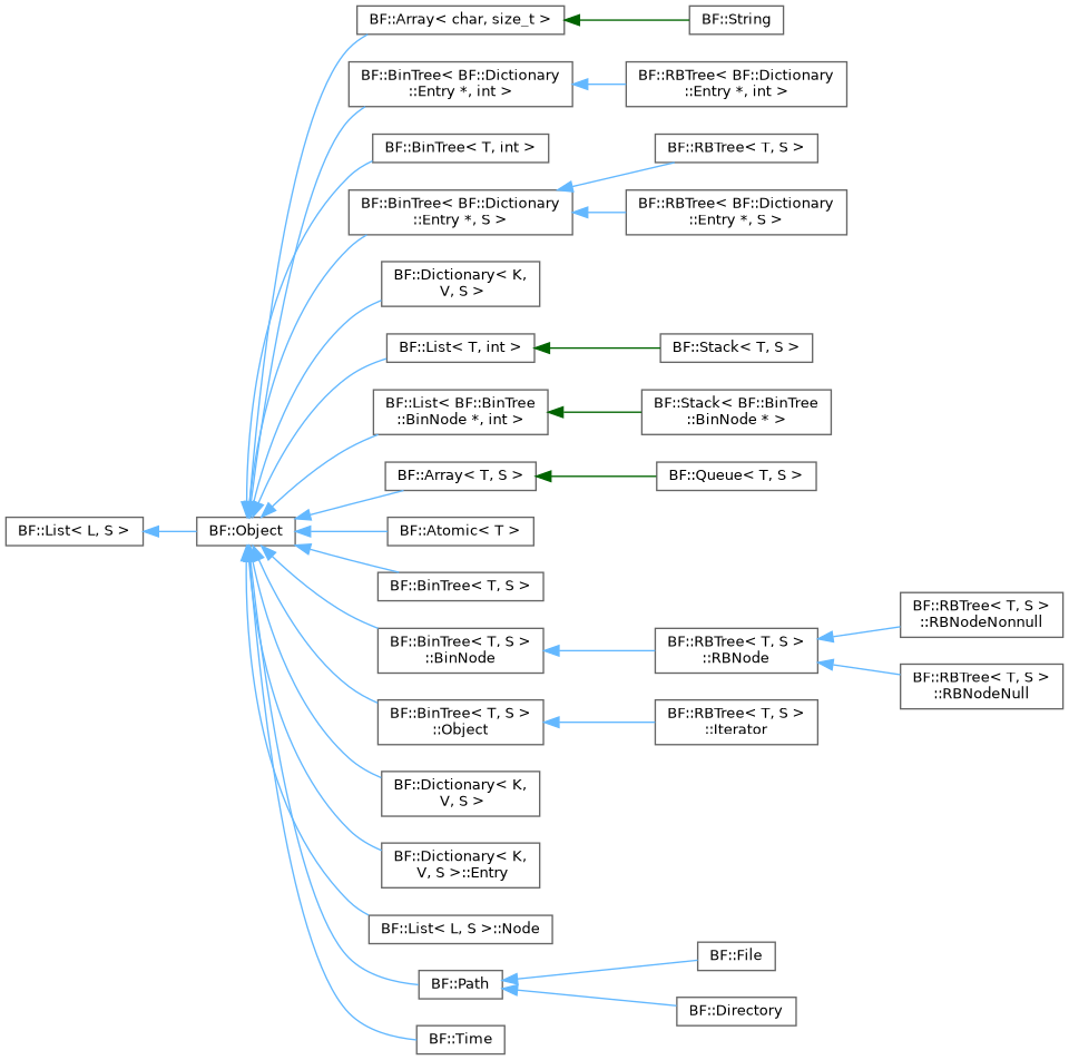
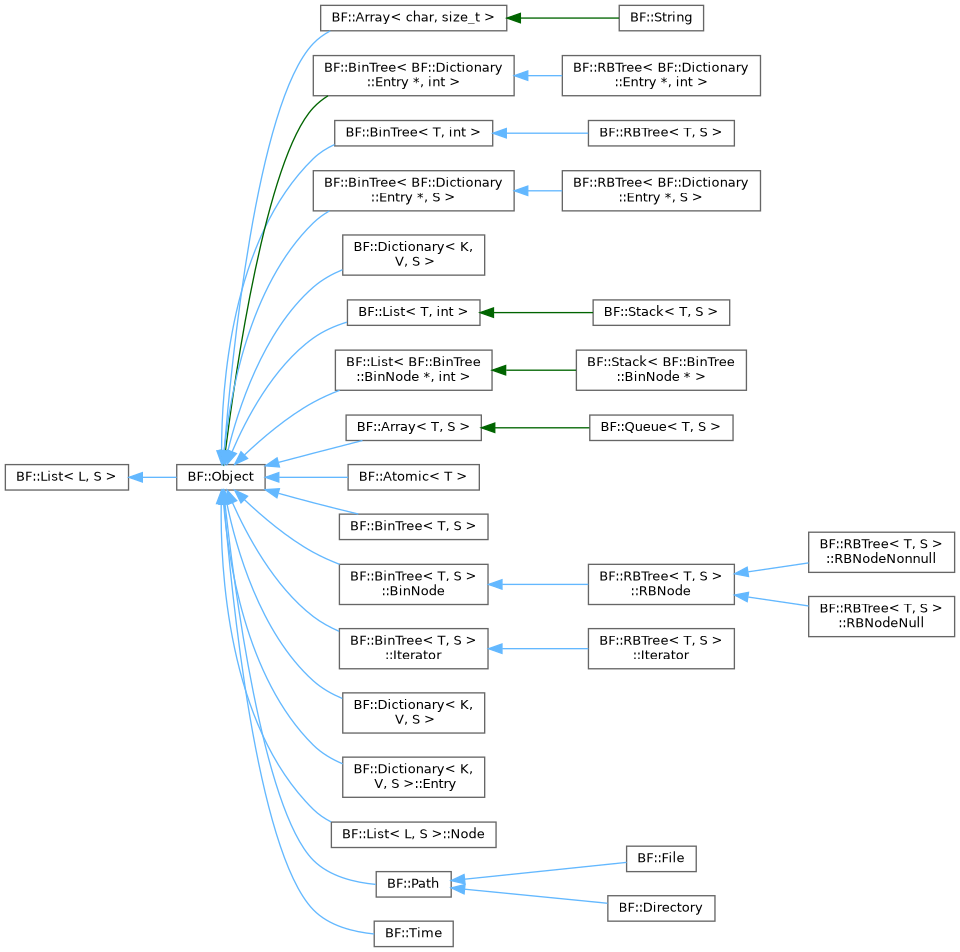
  digraph {
    rankdir=LR
    node [color=grey40 fillcolor=white fontname=Helvetica fontsize=10 shape=box style=filled]
    edge [color=steelblue1 dir=back fontname=Helvetica fontsize=10 labelfontname=Helvetica labelfontsize=10 style=solid]
    n1 [height=0.2 label="BF::Object" width=0.4]
    n2 [height=0.2 label="BF::Array\< char, size_t \>" width=0.4]
    n3 [height=0.2 label="BF::BinTree\< T, int \>" width=0.4]
    n4 [height=0.2 label="BF::BinTree\< BF::Dictionary\l::Entry *, int \>" width=0.4]
    n5 [height=0.2 label="BF::BinTree\< BF::Dictionary\l::Entry *, S \>" width=0.4]
    n6 [height=0.2 label="BF::Dictionary\< K,\l V, S \>" width=0.4]
    n7 [height=0.2 label="BF::List\< T, int \>" width=0.4]
    n8 [height=0.2 label="BF::List\< BF::BinTree\l::BinNode *, int \>" width=0.4]
    n9 [height=0.2 label="BF::Array\< T, S \>" width=0.4]
    n10 [height=0.2 label="BF::Atomic\< T \>" width=0.4]
    n11 [height=0.2 label="BF::BinTree\< T, S \>" width=0.4]
    n12 [height=0.2 label="BF::BinTree\< T, S \>\l::BinNode" width=0.4]
-   n13 [height=0.2 label="BF::BinTree\< T, S \>\l::Object" width=0.4]
+   n13 [height=0.2 label="BF::BinTree\< T, S \>\l::Iterator" width=0.4]
    n14 [height=0.2 label="BF::Dictionary\< K,\l V, S \>" width=0.4]
    n15 [height=0.2 label="BF::Dictionary\< K,\l V, S \>::Entry" width=0.4]
    n16 [height=0.2 label="BF::List\< L, S \>::Node" width=0.4]
    n17 [height=0.2 label="BF::Path" width=0.4]
    n18 [height=0.2 label="BF::Time" width=0.4]
    n19 [height=0.2 label="BF::String" width=0.4]
    n20 [height=0.2 label="BF::RBTree\< T, S \>" width=0.4]
    n21 [height=0.2 label="BF::RBTree\< BF::Dictionary\l::Entry *, int \>" width=0.4]
    n22 [height=0.2 label="BF::RBTree\< BF::Dictionary\l::Entry *, S \>" width=0.4]
    n23 [height=0.2 label="BF::Stack\< T, S \>" width=0.4]
    n24 [height=0.2 label="BF::Stack\< BF::BinTree\l::BinNode * \>" width=0.4]
    n25 [height=0.2 label="BF::Queue\< T, S \>" width=0.4]
    n26 [height=0.2 label="BF::RBTree\< T, S \>\l::RBNode" width=0.4]
    n27 [height=0.2 label="BF::RBTree\< T, S \>\l::Iterator" width=0.4]
    n28 [height=0.2 label="BF::List\< L, S \>" width=0.4]
    n29 [height=0.2 label="BF::Directory" width=0.4]
    n30 [height=0.2 label="BF::File" width=0.4]
    n31 [height=0.2 label="BF::RBTree\< T, S \>\l::RBNodeNonnull" width=0.4]
    n32 [height=0.2 label="BF::RBTree\< T, S \>\l::RBNodeNull" width=0.4]
    n1 -> n2
    n1 -> n3
-   n1 -> n4
+   n1 -> n4 [color=darkgreen]
    n1 -> n5
    n1 -> n6
    n1 -> n7
    n1 -> n8
    n1 -> n9
    n1 -> n10
    n1 -> n11
    n1 -> n12
    n1 -> n13
    n1 -> n14
    n1 -> n15
    n1 -> n16
    n1 -> n17
    n1 -> n18
    n2 -> n19 [color=darkgreen]
-   n5 -> n20
+   n3 -> n20
    n4 -> n21
    n5 -> n22
    n7 -> n23 [color=darkgreen]
    n8 -> n24 [color=darkgreen]
    n9 -> n25 [color=darkgreen]
    n12 -> n26
    n13 -> n27
    n17 -> n29
    n17 -> n30
    n26 -> n31
    n26 -> n32
    n28 -> n1
  }
